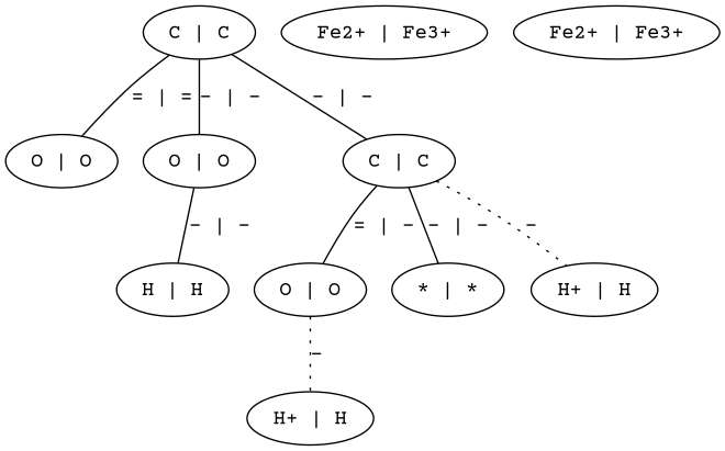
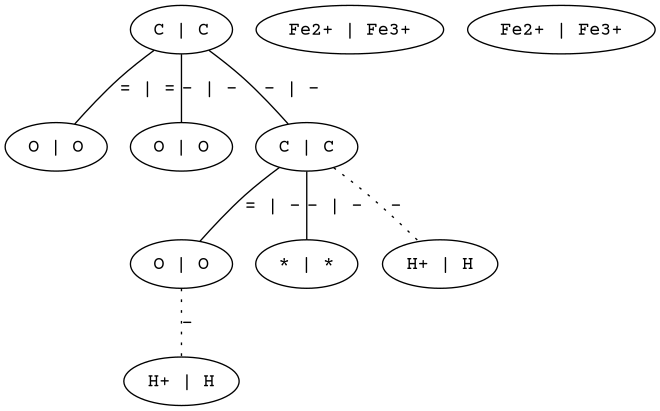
  graph {
    fontname="Courier Prime"
    node [fontname="Courier Prime"]
    edge [fontname="Courier Prime"]
    n1 [label="C | C"]
    n2 [label="O | O"]
    n3 [label="O | O"]
    n4 [label="C | C"]
-   n5 [label="H | H"]
    n6 [label="O | O"]
    n7 [label="* | *"]
    n8 [label="H+ | H"]
    n9 [label="H+ | H"]
    n10 [label="Fe2+ | Fe3+"]
    n11 [label="Fe2+ | Fe3+"]
    n1 -- n2 [label="= | ="]
    n1 -- n3 [label="- | -"]
    n1 -- n4 [label="- | -"]
-   n3 -- n5 [label="- | -"]
    n4 -- n6 [label="= | -"]
    n4 -- n7 [label="- | -"]
    n4 -- n8 [label="-" style=dotted]
    n6 -- n9 [label="-" style=dotted]
  }
